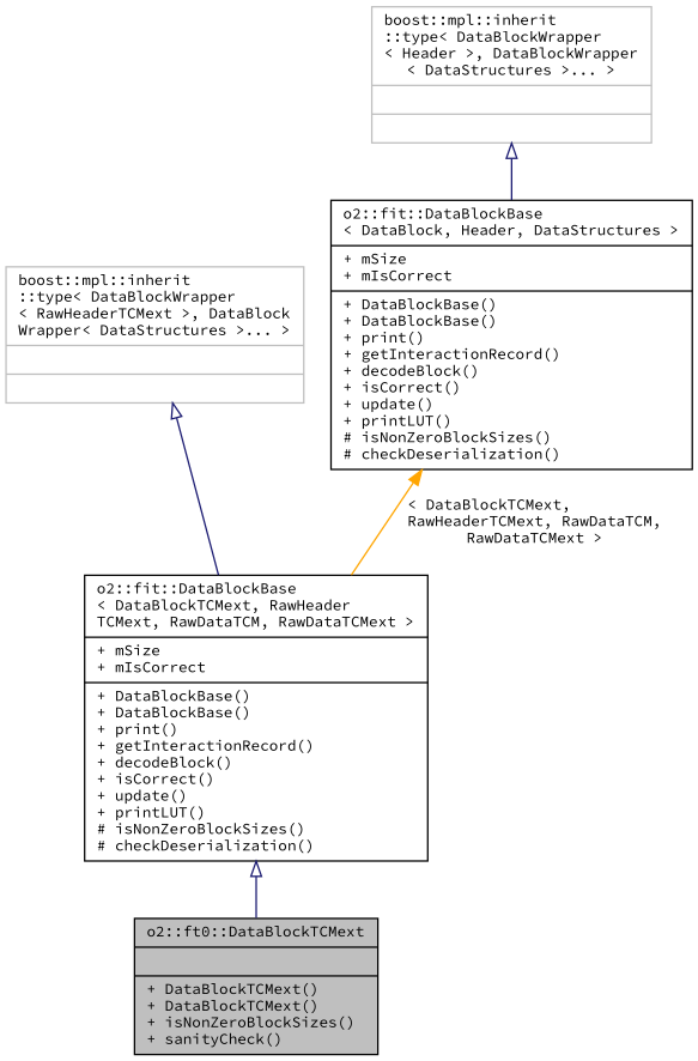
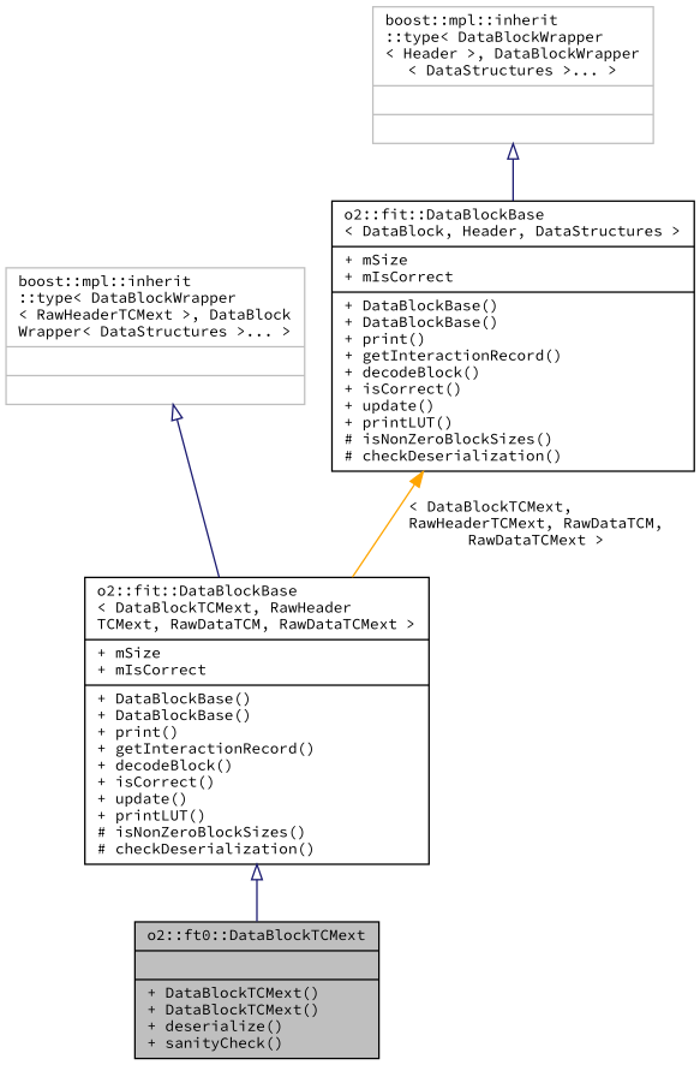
  digraph {
    fontname="Source Code Pro"
    node [color=black fontname="Source Code Pro" fontsize=10 shape=record]
    edge [arrowtail=onormal color=midnightblue dir=back fontname="Source Code Pro" fontsize=10 labelfontname=Helvetica labelfontsize=10 style=solid]
-   n1 [fillcolor=grey75 fontcolor=black height=0.2 label="{o2::ft0::DataBlockTCMext\n||+ DataBlockTCMext()\l+ DataBlockTCMext()\l+ isNonZeroBlockSizes()\l+ sanityCheck()\l}" style=filled width=0.4]
+   n1 [fillcolor=grey75 fontcolor=black height=0.2 label="{o2::ft0::DataBlockTCMext\n||+ DataBlockTCMext()\l+ DataBlockTCMext()\l+ deserialize()\l+ sanityCheck()\l}" style=filled width=0.4]
    n2 [height=0.2 label="{o2::fit::DataBlockBase\l\< DataBlockTCMext, RawHeader\lTCMext, RawDataTCM, RawDataTCMext \>\n|+ mSize\l+ mIsCorrect\l|+ DataBlockBase()\l+ DataBlockBase()\l+ print()\l+ getInteractionRecord()\l+ decodeBlock()\l+ isCorrect()\l+ update()\l+ printLUT()\l# isNonZeroBlockSizes()\l# checkDeserialization()\l}" width=0.4]
    n3 [color=grey75 height=0.2 label="{boost::mpl::inherit\l::type\< DataBlockWrapper\l\< RawHeaderTCMext \>, DataBlock\lWrapper\< DataStructures \>... \>\n||}" width=0.4]
    n4 [height=0.2 label="{o2::fit::DataBlockBase\l\< DataBlock, Header, DataStructures \>\n|+ mSize\l+ mIsCorrect\l|+ DataBlockBase()\l+ DataBlockBase()\l+ print()\l+ getInteractionRecord()\l+ decodeBlock()\l+ isCorrect()\l+ update()\l+ printLUT()\l# isNonZeroBlockSizes()\l# checkDeserialization()\l}" width=0.4]
    n5 [color=grey75 height=0.2 label="{boost::mpl::inherit\l::type\< DataBlockWrapper\l\< Header \>, DataBlockWrapper\l\< DataStructures \>... \>\n||}" width=0.4]
    n2 -> n1
    n3 -> n2
    n4 -> n2 [color=orange label=" \< DataBlockTCMext,\l RawHeaderTCMext, RawDataTCM,\l RawDataTCMext \>" arrowtail=""]
    n5 -> n4
  }
